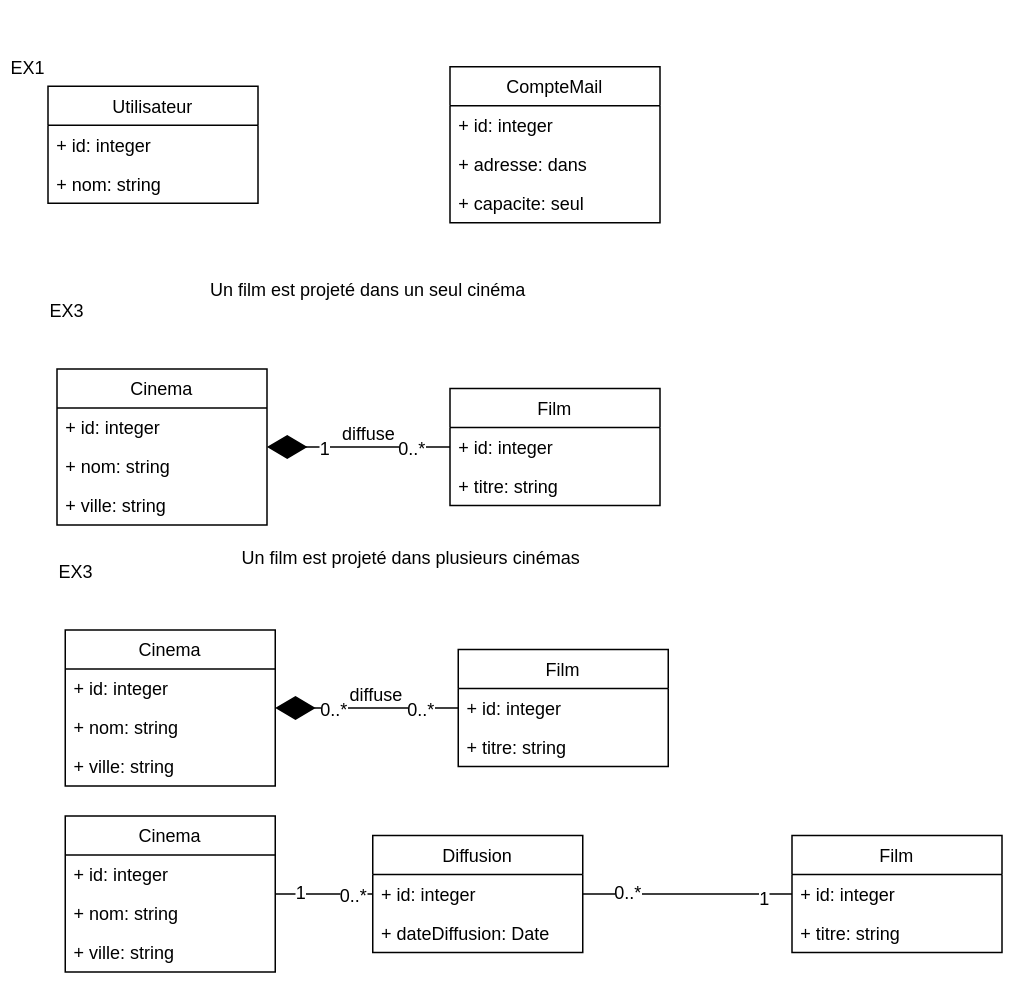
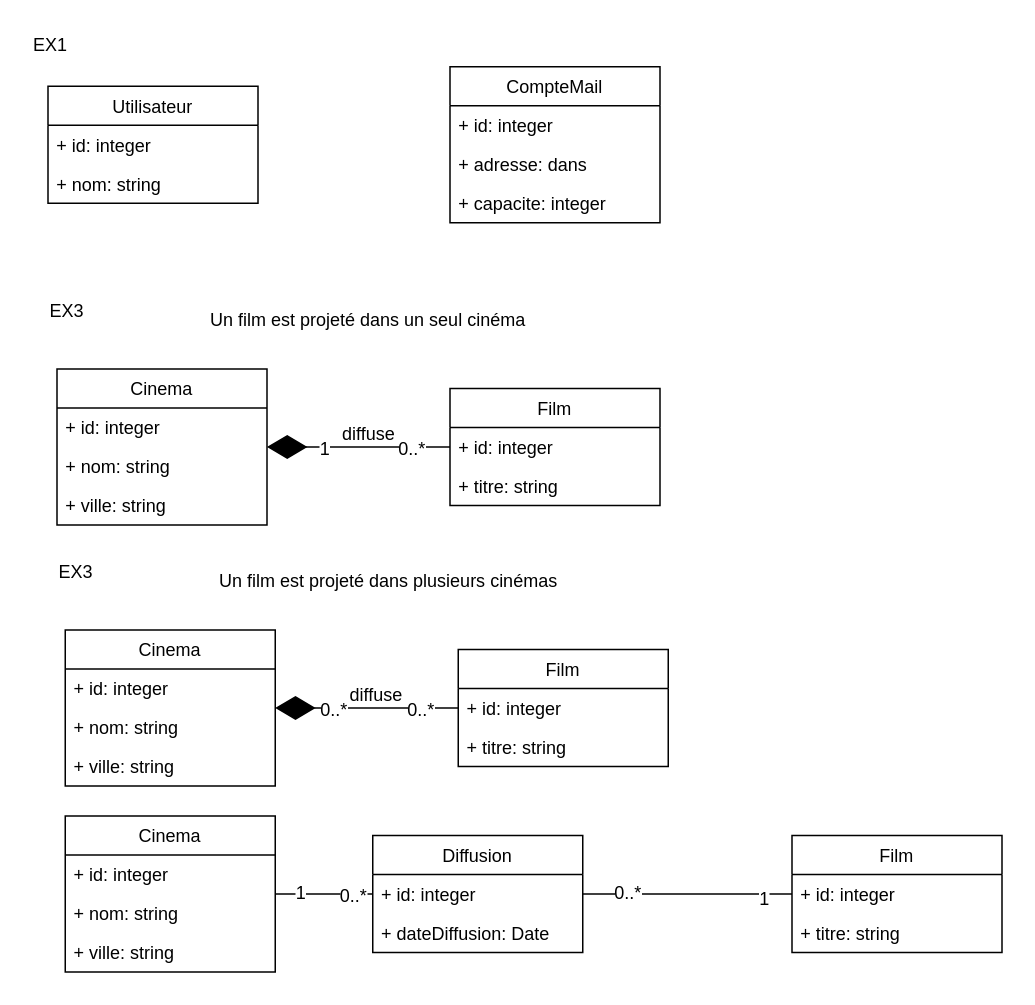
  <mxCell id="0" />
  <mxCell id="1" parent="0" />
  <mxCell id="2" value="Utilisateur" style="swimlane;fontStyle=0;childLayout=stackLayout;horizontal=1;startSize=26;fillColor=none;horizontalStack=0;resizeParent=1;resizeParentMax=0;resizeLast=0;collapsible=1;marginBottom=0;" parent="1" vertex="1"><mxGeometry x="31.5" y="57" width="140" height="78" as="geometry" /></mxCell>
  <mxCell id="3" value="+ id: integer" style="text;strokeColor=none;fillColor=none;align=left;verticalAlign=top;spacingLeft=4;spacingRight=4;overflow=hidden;rotatable=0;points=[[0,0.5],[1,0.5]];portConstraint=eastwest;" parent="2" vertex="1"><mxGeometry y="26" width="140" height="26" as="geometry" /></mxCell>
  <mxCell id="4" value="+ nom: string" style="text;strokeColor=none;fillColor=none;align=left;verticalAlign=top;spacingLeft=4;spacingRight=4;overflow=hidden;rotatable=0;points=[[0,0.5],[1,0.5]];portConstraint=eastwest;" parent="2" vertex="1"><mxGeometry y="52" width="140" height="26" as="geometry" /></mxCell>
  <mxCell id="5" value="CompteMail" style="swimlane;fontStyle=0;childLayout=stackLayout;horizontal=1;startSize=26;fillColor=none;horizontalStack=0;resizeParent=1;resizeParentMax=0;resizeLast=0;collapsible=1;marginBottom=0;" parent="1" vertex="1"><mxGeometry x="299.5" y="44" width="140" height="104" as="geometry" /></mxCell>
  <mxCell id="6" value="+ id: integer" style="text;strokeColor=none;fillColor=none;align=left;verticalAlign=top;spacingLeft=4;spacingRight=4;overflow=hidden;rotatable=0;points=[[0,0.5],[1,0.5]];portConstraint=eastwest;" parent="5" vertex="1"><mxGeometry y="26" width="140" height="26" as="geometry" /></mxCell>
  <mxCell id="7" value="+ adresse: dans" style="text;strokeColor=none;fillColor=none;align=left;verticalAlign=top;spacingLeft=4;spacingRight=4;overflow=hidden;rotatable=0;points=[[0,0.5],[1,0.5]];portConstraint=eastwest;" parent="5" vertex="1"><mxGeometry y="52" width="140" height="26" as="geometry" /></mxCell>
- <mxCell id="8" value="+ capacite: seul" style="text;strokeColor=none;fillColor=none;align=left;verticalAlign=top;spacingLeft=4;spacingRight=4;overflow=hidden;rotatable=0;points=[[0,0.5],[1,0.5]];portConstraint=eastwest;" parent="5" vertex="1"><mxGeometry y="78" width="140" height="26" as="geometry" /></mxCell>
- <mxCell id="9" value="EX1" style="text;html=1;resizable=0;points=[];autosize=1;align=left;verticalAlign=top;spacingTop=-4;" parent="1" vertex="1"><mxGeometry x="5" y="35" width="33" height="13" as="geometry" /></mxCell>
+ <mxCell id="8" value="+ capacite: integer" style="text;strokeColor=none;fillColor=none;align=left;verticalAlign=top;spacingLeft=4;spacingRight=4;overflow=hidden;rotatable=0;points=[[0,0.5],[1,0.5]];portConstraint=eastwest;" parent="5" vertex="1"><mxGeometry y="78" width="140" height="26" as="geometry" /></mxCell>
+ <mxCell id="9" value="EX1" style="text;html=1;resizable=0;points=[];autosize=1;align=left;verticalAlign=top;spacingTop=-4;" parent="1" vertex="1"><mxGeometry x="20" y="20" width="33" height="13" as="geometry" /></mxCell>
  <mxCell id="10" value="EX3" style="text;html=1;resizable=0;points=[];autosize=1;align=left;verticalAlign=top;spacingTop=-4;" parent="1" vertex="1"><mxGeometry x="31" y="197" width="33" height="13" as="geometry" /></mxCell>
  <mxCell id="11" value="Cinema" style="swimlane;fontStyle=0;childLayout=stackLayout;horizontal=1;startSize=26;fillColor=none;horizontalStack=0;resizeParent=1;resizeParentMax=0;resizeLast=0;collapsible=1;marginBottom=0;" parent="1" vertex="1"><mxGeometry x="37.5" y="245.5" width="140" height="104" as="geometry" /></mxCell>
  <mxCell id="12" value="+ id: integer" style="text;strokeColor=none;fillColor=none;align=left;verticalAlign=top;spacingLeft=4;spacingRight=4;overflow=hidden;rotatable=0;points=[[0,0.5],[1,0.5]];portConstraint=eastwest;" parent="11" vertex="1"><mxGeometry y="26" width="140" height="26" as="geometry" /></mxCell>
  <mxCell id="13" value="+ nom: string" style="text;strokeColor=none;fillColor=none;align=left;verticalAlign=top;spacingLeft=4;spacingRight=4;overflow=hidden;rotatable=0;points=[[0,0.5],[1,0.5]];portConstraint=eastwest;" parent="11" vertex="1"><mxGeometry y="52" width="140" height="26" as="geometry" /></mxCell>
  <mxCell id="14" value="+ ville: string" style="text;strokeColor=none;fillColor=none;align=left;verticalAlign=top;spacingLeft=4;spacingRight=4;overflow=hidden;rotatable=0;points=[[0,0.5],[1,0.5]];portConstraint=eastwest;" parent="11" vertex="1"><mxGeometry y="78" width="140" height="26" as="geometry" /></mxCell>
  <mxCell id="15" value="Film" style="swimlane;fontStyle=0;childLayout=stackLayout;horizontal=1;startSize=26;fillColor=none;horizontalStack=0;resizeParent=1;resizeParentMax=0;resizeLast=0;collapsible=1;marginBottom=0;" parent="1" vertex="1"><mxGeometry x="299.5" y="258.5" width="140" height="78" as="geometry" /></mxCell>
  <mxCell id="16" value="+ id: integer" style="text;strokeColor=none;fillColor=none;align=left;verticalAlign=top;spacingLeft=4;spacingRight=4;overflow=hidden;rotatable=0;points=[[0,0.5],[1,0.5]];portConstraint=eastwest;" parent="15" vertex="1"><mxGeometry y="26" width="140" height="26" as="geometry" /></mxCell>
  <mxCell id="17" value="+ titre: string" style="text;strokeColor=none;fillColor=none;align=left;verticalAlign=top;spacingLeft=4;spacingRight=4;overflow=hidden;rotatable=0;points=[[0,0.5],[1,0.5]];portConstraint=eastwest;" parent="15" vertex="1"><mxGeometry y="52" width="140" height="26" as="geometry" /></mxCell>
  <mxCell id="18" value="" style="endArrow=diamondThin;endFill=1;endSize=24;html=1;" parent="1" source="15" target="11" edge="1"><mxGeometry width="160" relative="1" as="geometry"><mxPoint x="37" y="473.5" as="sourcePoint" /><mxPoint x="197" y="473.5" as="targetPoint" /></mxGeometry></mxCell>
  <mxCell id="19" value="0..*" style="text;html=1;resizable=0;points=[];align=center;verticalAlign=middle;labelBackgroundColor=#ffffff;" parent="18" vertex="1" connectable="0"><mxGeometry x="-0.578" y="1" relative="1" as="geometry"><mxPoint as="offset" /></mxGeometry></mxCell>
  <mxCell id="20" value="1" style="text;html=1;resizable=0;points=[];align=center;verticalAlign=middle;labelBackgroundColor=#ffffff;" parent="18" vertex="1" connectable="0"><mxGeometry x="0.565" y="-1" relative="1" as="geometry"><mxPoint x="11" y="1.5" as="offset" /></mxGeometry></mxCell>
- <mxCell id="21" value="Un film est projeté dans un seul cinéma" style="text;html=1;resizable=0;points=[];autosize=1;align=left;verticalAlign=top;spacingTop=-4;" parent="1" vertex="1"><mxGeometry x="138" y="183" width="220" height="13" as="geometry" /></mxCell>
+ <mxCell id="21" value="Un film est projeté dans un seul cinéma" style="text;html=1;resizable=0;points=[];autosize=1;align=left;verticalAlign=top;spacingTop=-4;" parent="1" vertex="1"><mxGeometry x="138" y="203" width="220" height="13" as="geometry" /></mxCell>
  <mxCell id="22" value="diffuse" style="text;html=1;resizable=0;points=[];autosize=1;align=left;verticalAlign=top;spacingTop=-4;" parent="1" vertex="1"><mxGeometry x="225.5" y="279" width="45" height="13" as="geometry" /></mxCell>
  <mxCell id="23" value="EX3" style="text;html=1;resizable=0;points=[];autosize=1;align=left;verticalAlign=top;spacingTop=-4;" parent="1" vertex="1"><mxGeometry x="36.5" y="371" width="33" height="13" as="geometry" /></mxCell>
  <mxCell id="24" value="Cinema" style="swimlane;fontStyle=0;childLayout=stackLayout;horizontal=1;startSize=26;fillColor=none;horizontalStack=0;resizeParent=1;resizeParentMax=0;resizeLast=0;collapsible=1;marginBottom=0;" parent="1" vertex="1"><mxGeometry x="43" y="419.5" width="140" height="104" as="geometry" /></mxCell>
  <mxCell id="25" value="+ id: integer" style="text;strokeColor=none;fillColor=none;align=left;verticalAlign=top;spacingLeft=4;spacingRight=4;overflow=hidden;rotatable=0;points=[[0,0.5],[1,0.5]];portConstraint=eastwest;" parent="24" vertex="1"><mxGeometry y="26" width="140" height="26" as="geometry" /></mxCell>
  <mxCell id="26" value="+ nom: string" style="text;strokeColor=none;fillColor=none;align=left;verticalAlign=top;spacingLeft=4;spacingRight=4;overflow=hidden;rotatable=0;points=[[0,0.5],[1,0.5]];portConstraint=eastwest;" parent="24" vertex="1"><mxGeometry y="52" width="140" height="26" as="geometry" /></mxCell>
  <mxCell id="27" value="+ ville: string" style="text;strokeColor=none;fillColor=none;align=left;verticalAlign=top;spacingLeft=4;spacingRight=4;overflow=hidden;rotatable=0;points=[[0,0.5],[1,0.5]];portConstraint=eastwest;" parent="24" vertex="1"><mxGeometry y="78" width="140" height="26" as="geometry" /></mxCell>
  <mxCell id="28" value="Film" style="swimlane;fontStyle=0;childLayout=stackLayout;horizontal=1;startSize=26;fillColor=none;horizontalStack=0;resizeParent=1;resizeParentMax=0;resizeLast=0;collapsible=1;marginBottom=0;" parent="1" vertex="1"><mxGeometry x="305" y="432.5" width="140" height="78" as="geometry" /></mxCell>
  <mxCell id="29" value="+ id: integer" style="text;strokeColor=none;fillColor=none;align=left;verticalAlign=top;spacingLeft=4;spacingRight=4;overflow=hidden;rotatable=0;points=[[0,0.5],[1,0.5]];portConstraint=eastwest;" parent="28" vertex="1"><mxGeometry y="26" width="140" height="26" as="geometry" /></mxCell>
  <mxCell id="30" value="+ titre: string" style="text;strokeColor=none;fillColor=none;align=left;verticalAlign=top;spacingLeft=4;spacingRight=4;overflow=hidden;rotatable=0;points=[[0,0.5],[1,0.5]];portConstraint=eastwest;" parent="28" vertex="1"><mxGeometry y="52" width="140" height="26" as="geometry" /></mxCell>
  <mxCell id="31" value="" style="endArrow=diamondThin;endFill=1;endSize=24;html=1;" parent="1" source="28" target="24" edge="1"><mxGeometry width="160" relative="1" as="geometry"><mxPoint x="42.5" y="647.5" as="sourcePoint" /><mxPoint x="202.5" y="647.5" as="targetPoint" /></mxGeometry></mxCell>
  <mxCell id="32" value="0..*" style="text;html=1;resizable=0;points=[];align=center;verticalAlign=middle;labelBackgroundColor=#ffffff;" parent="31" vertex="1" connectable="0"><mxGeometry x="-0.578" y="1" relative="1" as="geometry"><mxPoint as="offset" /></mxGeometry></mxCell>
  <mxCell id="33" value="0..*" style="text;html=1;resizable=0;points=[];align=center;verticalAlign=middle;labelBackgroundColor=#ffffff;" parent="31" vertex="1" connectable="0"><mxGeometry x="0.565" y="-1" relative="1" as="geometry"><mxPoint x="11" y="1.5" as="offset" /></mxGeometry></mxCell>
- <mxCell id="34" value="Un film est projeté dans plusieurs cinémas" style="text;html=1;resizable=0;points=[];autosize=1;align=left;verticalAlign=top;spacingTop=-4;" parent="1" vertex="1"><mxGeometry x="158.5" y="362" width="236" height="13" as="geometry" /></mxCell>
+ <mxCell id="34" value="Un film est projeté dans plusieurs cinémas" style="text;html=1;resizable=0;points=[];autosize=1;align=left;verticalAlign=top;spacingTop=-4;" parent="1" vertex="1"><mxGeometry x="143.5" y="377" width="236" height="13" as="geometry" /></mxCell>
  <mxCell id="35" value="diffuse" style="text;html=1;resizable=0;points=[];autosize=1;align=left;verticalAlign=top;spacingTop=-4;" parent="1" vertex="1"><mxGeometry x="231" y="453" width="45" height="13" as="geometry" /></mxCell>
  <mxCell id="36" value="" style="endArrow=none;endFill=0;endSize=24;html=1;" parent="1" source="43" target="39" edge="1"><mxGeometry width="160" relative="1" as="geometry"><mxPoint x="42.5" y="771.5" as="sourcePoint" /><mxPoint x="210" y="596" as="targetPoint" /></mxGeometry></mxCell>
  <mxCell id="37" value="0..*" style="text;html=1;resizable=0;points=[];align=center;verticalAlign=middle;labelBackgroundColor=#ffffff;" parent="36" vertex="1" connectable="0"><mxGeometry x="-0.578" y="1" relative="1" as="geometry"><mxPoint as="offset" /></mxGeometry></mxCell>
  <mxCell id="38" value="1" style="text;html=1;resizable=0;points=[];align=center;verticalAlign=middle;labelBackgroundColor=#ffffff;" parent="36" vertex="1" connectable="0"><mxGeometry x="0.565" y="-1" relative="1" as="geometry"><mxPoint x="2" y="-0.5" as="offset" /></mxGeometry></mxCell>
  <mxCell id="39" value="Cinema" style="swimlane;fontStyle=0;childLayout=stackLayout;horizontal=1;startSize=26;fillColor=none;horizontalStack=0;resizeParent=1;resizeParentMax=0;resizeLast=0;collapsible=1;marginBottom=0;" parent="1" vertex="1"><mxGeometry x="43" y="543.5" width="140" height="104" as="geometry" /></mxCell>
  <mxCell id="40" value="+ id: integer" style="text;strokeColor=none;fillColor=none;align=left;verticalAlign=top;spacingLeft=4;spacingRight=4;overflow=hidden;rotatable=0;points=[[0,0.5],[1,0.5]];portConstraint=eastwest;" parent="39" vertex="1"><mxGeometry y="26" width="140" height="26" as="geometry" /></mxCell>
  <mxCell id="41" value="+ nom: string" style="text;strokeColor=none;fillColor=none;align=left;verticalAlign=top;spacingLeft=4;spacingRight=4;overflow=hidden;rotatable=0;points=[[0,0.5],[1,0.5]];portConstraint=eastwest;" parent="39" vertex="1"><mxGeometry y="52" width="140" height="26" as="geometry" /></mxCell>
  <mxCell id="42" value="+ ville: string" style="text;strokeColor=none;fillColor=none;align=left;verticalAlign=top;spacingLeft=4;spacingRight=4;overflow=hidden;rotatable=0;points=[[0,0.5],[1,0.5]];portConstraint=eastwest;" parent="39" vertex="1"><mxGeometry y="78" width="140" height="26" as="geometry" /></mxCell>
  <mxCell id="43" value="Diffusion" style="swimlane;fontStyle=0;childLayout=stackLayout;horizontal=1;startSize=26;fillColor=none;horizontalStack=0;resizeParent=1;resizeParentMax=0;resizeLast=0;collapsible=1;marginBottom=0;" parent="1" vertex="1"><mxGeometry x="248" y="556.5" width="140" height="78" as="geometry" /></mxCell>
  <mxCell id="44" value="+ id: integer" style="text;strokeColor=none;fillColor=none;align=left;verticalAlign=top;spacingLeft=4;spacingRight=4;overflow=hidden;rotatable=0;points=[[0,0.5],[1,0.5]];portConstraint=eastwest;" parent="43" vertex="1"><mxGeometry y="26" width="140" height="26" as="geometry" /></mxCell>
  <mxCell id="45" value="+ dateDiffusion: Date" style="text;strokeColor=none;fillColor=none;align=left;verticalAlign=top;spacingLeft=4;spacingRight=4;overflow=hidden;rotatable=0;points=[[0,0.5],[1,0.5]];portConstraint=eastwest;" parent="43" vertex="1"><mxGeometry y="52" width="140" height="26" as="geometry" /></mxCell>
  <mxCell id="46" value="" style="endArrow=none;endFill=0;endSize=24;html=1;" parent="1" source="43" target="49" edge="1"><mxGeometry width="160" relative="1" as="geometry"><mxPoint x="549" y="673" as="sourcePoint" /><mxPoint x="465.5" y="601.5" as="targetPoint" /></mxGeometry></mxCell>
  <mxCell id="47" value="0..*" style="text;html=1;resizable=0;points=[];align=center;verticalAlign=middle;labelBackgroundColor=#ffffff;" parent="46" vertex="1" connectable="0"><mxGeometry x="-0.578" y="1" relative="1" as="geometry"><mxPoint as="offset" /></mxGeometry></mxCell>
  <mxCell id="48" value="1" style="text;html=1;resizable=0;points=[];align=center;verticalAlign=middle;labelBackgroundColor=#ffffff;" parent="46" vertex="1" connectable="0"><mxGeometry x="0.565" y="-1" relative="1" as="geometry"><mxPoint x="11" y="1.5" as="offset" /></mxGeometry></mxCell>
  <mxCell id="49" value="Film" style="swimlane;fontStyle=0;childLayout=stackLayout;horizontal=1;startSize=26;fillColor=none;horizontalStack=0;resizeParent=1;resizeParentMax=0;resizeLast=0;collapsible=1;marginBottom=0;" parent="1" vertex="1"><mxGeometry x="527.5" y="556.5" width="140" height="78" as="geometry" /></mxCell>
  <mxCell id="50" value="+ id: integer" style="text;strokeColor=none;fillColor=none;align=left;verticalAlign=top;spacingLeft=4;spacingRight=4;overflow=hidden;rotatable=0;points=[[0,0.5],[1,0.5]];portConstraint=eastwest;" parent="49" vertex="1"><mxGeometry y="26" width="140" height="26" as="geometry" /></mxCell>
  <mxCell id="51" value="+ titre: string" style="text;strokeColor=none;fillColor=none;align=left;verticalAlign=top;spacingLeft=4;spacingRight=4;overflow=hidden;rotatable=0;points=[[0,0.5],[1,0.5]];portConstraint=eastwest;" parent="49" vertex="1"><mxGeometry y="52" width="140" height="26" as="geometry" /></mxCell>
